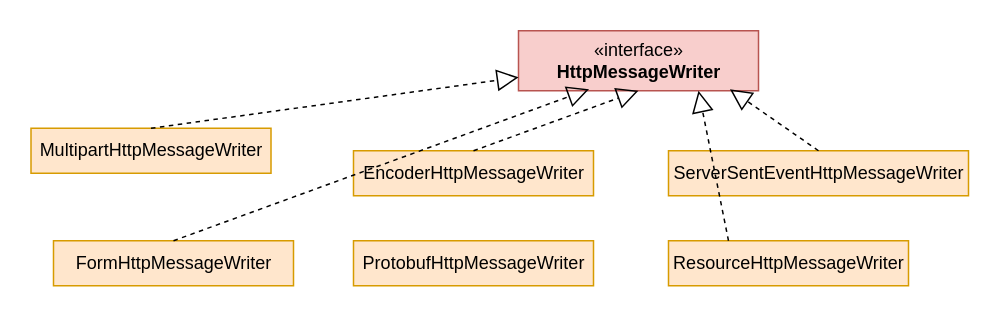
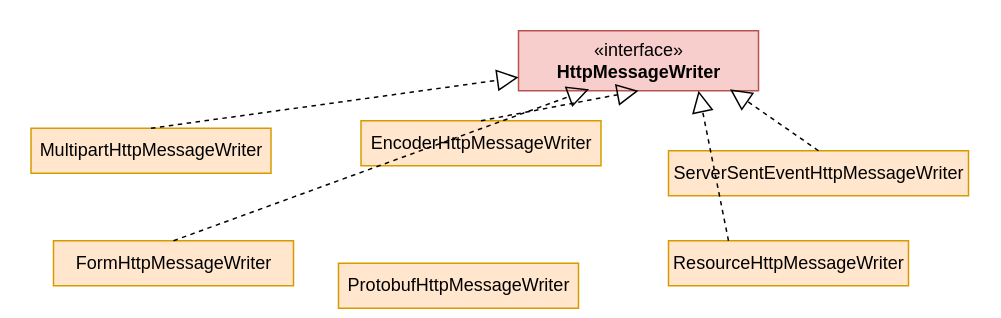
  <mxCell id="0" />
  <mxCell id="1" parent="0" />
  <mxCell id="2" value="«interface»&lt;br&gt;&lt;b&gt;HttpMessageWriter&lt;/b&gt;" style="html=1;fillColor=#f8cecc;strokeColor=#b85450;" vertex="1" parent="1"><mxGeometry x="345" y="20" width="160" height="40" as="geometry" /></mxCell>
  <mxCell id="3" value="MultipartHttpMessageWriter" style="html=1;fillColor=#ffe6cc;strokeColor=#d79b00;" vertex="1" parent="1"><mxGeometry x="20" y="85" width="160" height="30" as="geometry" /></mxCell>
  <mxCell id="4" value="ResourceHttpMessageWriter" style="html=1;fillColor=#ffe6cc;strokeColor=#d79b00;" vertex="1" parent="1"><mxGeometry x="445" y="160" width="160" height="30" as="geometry" /></mxCell>
- <mxCell id="5" value="ProtobufHttpMessageWriter" style="html=1;fillColor=#ffe6cc;strokeColor=#d79b00;" vertex="1" parent="1"><mxGeometry x="235" y="160" width="160" height="30" as="geometry" /></mxCell>
+ <mxCell id="5" value="ProtobufHttpMessageWriter" style="html=1;fillColor=#ffe6cc;strokeColor=#d79b00;" vertex="1" parent="1"><mxGeometry x="225" y="175" width="160" height="30" as="geometry" /></mxCell>
  <mxCell id="6" value="ServerSentEventHttpMessageWriter" style="html=1;fillColor=#ffe6cc;strokeColor=#d79b00;" vertex="1" parent="1"><mxGeometry x="445" y="100" width="200" height="30" as="geometry" /></mxCell>
- <mxCell id="7" value="EncoderHttpMessageWriter" style="html=1;fillColor=#ffe6cc;strokeColor=#d79b00;" vertex="1" parent="1"><mxGeometry x="235" y="100" width="160" height="30" as="geometry" /></mxCell>
+ <mxCell id="7" value="EncoderHttpMessageWriter" style="html=1;fillColor=#ffe6cc;strokeColor=#d79b00;" vertex="1" parent="1"><mxGeometry x="240" y="80" width="160" height="30" as="geometry" /></mxCell>
  <mxCell id="8" value="FormHttpMessageWriter" style="html=1;fillColor=#ffe6cc;strokeColor=#d79b00;" vertex="1" parent="1"><mxGeometry x="35" y="160" width="160" height="30" as="geometry" /></mxCell>
  <mxCell id="9" value="" style="endArrow=block;dashed=1;endFill=0;endSize=12;html=1;rounded=0;exitX=0.5;exitY=0;exitDx=0;exitDy=0;" edge="1" parent="1" source="3" target="2"><mxGeometry width="160" relative="1" as="geometry"><mxPoint x="305" y="150" as="sourcePoint" /><mxPoint x="465" y="150" as="targetPoint" /></mxGeometry></mxCell>
  <mxCell id="10" value="" style="endArrow=block;dashed=1;endFill=0;endSize=12;html=1;rounded=0;exitX=0.5;exitY=0;exitDx=0;exitDy=0;entryX=0.294;entryY=0.975;entryDx=0;entryDy=0;entryPerimeter=0;" edge="1" parent="1" source="8" target="2"><mxGeometry width="160" relative="1" as="geometry"><mxPoint x="305" y="150" as="sourcePoint" /><mxPoint x="465" y="150" as="targetPoint" /></mxGeometry></mxCell>
  <mxCell id="11" value="" style="endArrow=block;dashed=1;endFill=0;endSize=12;html=1;rounded=0;entryX=0.75;entryY=1;entryDx=0;entryDy=0;exitX=0.25;exitY=0;exitDx=0;exitDy=0;" edge="1" parent="1" source="4" target="2"><mxGeometry width="160" relative="1" as="geometry"><mxPoint x="305" y="150" as="sourcePoint" /><mxPoint x="465" y="150" as="targetPoint" /></mxGeometry></mxCell>
  <mxCell id="12" value="" style="endArrow=block;dashed=1;endFill=0;endSize=12;html=1;rounded=0;exitX=0.5;exitY=0;exitDx=0;exitDy=0;entryX=0.5;entryY=1;entryDx=0;entryDy=0;" edge="1" parent="1" source="7" target="2"><mxGeometry width="160" relative="1" as="geometry"><mxPoint x="305" y="150" as="sourcePoint" /><mxPoint x="465" y="150" as="targetPoint" /></mxGeometry></mxCell>
  <mxCell id="13" value="" style="endArrow=block;dashed=1;endFill=0;endSize=12;html=1;rounded=0;entryX=0.881;entryY=0.975;entryDx=0;entryDy=0;exitX=0.5;exitY=0;exitDx=0;exitDy=0;entryPerimeter=0;" edge="1" parent="1" source="6" target="2"><mxGeometry width="160" relative="1" as="geometry"><mxPoint x="305" y="150" as="sourcePoint" /><mxPoint x="465" y="150" as="targetPoint" /></mxGeometry></mxCell>
